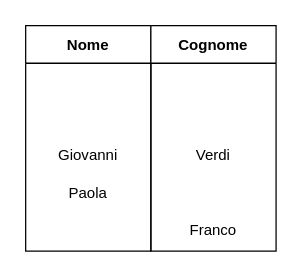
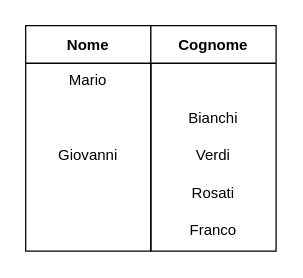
  <mxCell id="0" />
  <mxCell id="1" parent="0" />
  <mxCell id="2" value="Nome" style="swimlane;startSize=30;fontStyle=1" vertex="1" parent="1"><mxGeometry x="20" y="20" width="100" height="180" as="geometry" /></mxCell>
+ <mxCell id="3" value="Mario" style="text;strokeColor=none;fillColor=none;spacingLeft=4;spacingRight=4;overflow=hidden;rotatable=0;points=[[0,0.5],[1,0.5]];portConstraint=eastwest;fontSize=12;align=center;" vertex="1" parent="2"><mxGeometry y="30" width="100" height="30" as="geometry" /></mxCell>
  <mxCell id="4" value="Giovanni" style="text;strokeColor=none;fillColor=none;spacingLeft=4;spacingRight=4;overflow=hidden;rotatable=0;points=[[0,0.5],[1,0.5]];portConstraint=eastwest;fontSize=12;align=center;" vertex="1" parent="2"><mxGeometry y="90" width="100" height="30" as="geometry" /></mxCell>
- <mxCell id="5" value="Paola" style="text;strokeColor=none;fillColor=none;spacingLeft=4;spacingRight=4;overflow=hidden;rotatable=0;points=[[0,0.5],[1,0.5]];portConstraint=eastwest;fontSize=12;align=center;" vertex="1" parent="2"><mxGeometry y="120" width="100" height="30" as="geometry" /></mxCell>
  <mxCell id="6" value="Cognome" style="swimlane;startSize=30;fontStyle=1" vertex="1" parent="1"><mxGeometry x="120" y="20" width="100" height="180" as="geometry" /></mxCell>
+ <mxCell id="7" value="Bianchi" style="text;strokeColor=none;fillColor=none;spacingLeft=4;spacingRight=4;overflow=hidden;rotatable=0;points=[[0,0.5],[1,0.5]];portConstraint=eastwest;fontSize=12;align=center;" vertex="1" parent="6"><mxGeometry y="60" width="100" height="30" as="geometry" /></mxCell>
  <mxCell id="8" value="Verdi" style="text;strokeColor=none;fillColor=none;spacingLeft=4;spacingRight=4;overflow=hidden;rotatable=0;points=[[0,0.5],[1,0.5]];portConstraint=eastwest;fontSize=12;align=center;" vertex="1" parent="6"><mxGeometry y="90" width="100" height="30" as="geometry" /></mxCell>
+ <mxCell id="9" value="Rosati" style="text;strokeColor=none;fillColor=none;spacingLeft=4;spacingRight=4;overflow=hidden;rotatable=0;points=[[0,0.5],[1,0.5]];portConstraint=eastwest;fontSize=12;align=center;" vertex="1" parent="6"><mxGeometry y="120" width="100" height="30" as="geometry" /></mxCell>
  <mxCell id="10" value="Franco" style="text;strokeColor=none;fillColor=none;spacingLeft=4;spacingRight=4;overflow=hidden;rotatable=0;points=[[0,0.5],[1,0.5]];portConstraint=eastwest;fontSize=12;align=center;" vertex="1" parent="6"><mxGeometry y="150" width="100" height="30" as="geometry" /></mxCell>
